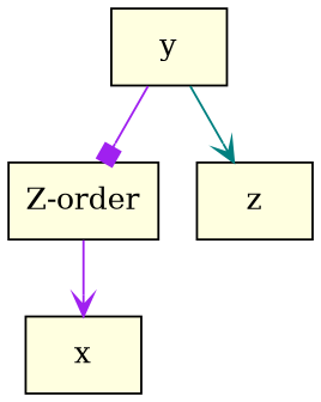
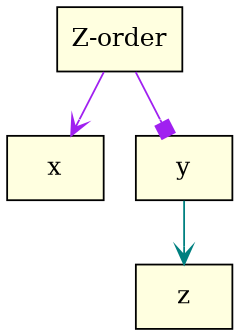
  digraph {
    node [fillcolor=lightyellow shape=rectangle style=filled]
    edge [arrowhead=vee color=purple]
    n1 [label="Z-order"]
    x
    y
    z
    n1 -> x
-   y -> n1 [arrowhead=box]
+   n1 -> y [arrowhead=box]
    y -> z [color=teal]
  }
